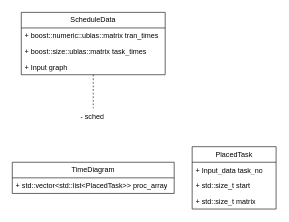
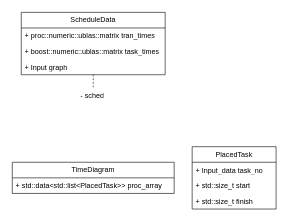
  <mxCell id="0" style=";html=1;" />
  <mxCell id="1" style=";html=1;" parent="0" />
  <mxCell id="2" value="ScheduleData" style="swimlane;fontStyle=0;childLayout=stackLayout;horizontal=1;startSize=26;fillColor=none;horizontalStack=0;resizeParent=1;resizeParentMax=0;resizeLast=0;collapsible=1;marginBottom=0;whiteSpace=wrap;html=1;" parent="1" vertex="1"><mxGeometry x="35" y="20" width="240" height="104" as="geometry" /></mxCell>
- <mxCell id="3" value="+ boost::numeric::ublas::matrix tran_times" style="text;strokeColor=none;fillColor=none;align=left;verticalAlign=top;spacingLeft=4;spacingRight=4;overflow=hidden;rotatable=0;points=[[0,0.5],[1,0.5]];portConstraint=eastwest;whiteSpace=wrap;html=1;" parent="2" vertex="1"><mxGeometry y="26" width="240" height="26" as="geometry" /></mxCell>
- <mxCell id="4" value="+ boost::size::ublas::matrix task_times" style="text;strokeColor=none;fillColor=none;align=left;verticalAlign=top;spacingLeft=4;spacingRight=4;overflow=hidden;rotatable=0;points=[[0,0.5],[1,0.5]];portConstraint=eastwest;whiteSpace=wrap;html=1;" parent="2" vertex="1"><mxGeometry y="52" width="240" height="26" as="geometry" /></mxCell>
+ <mxCell id="3" value="+ proc::numeric::ublas::matrix tran_times" style="text;strokeColor=none;fillColor=none;align=left;verticalAlign=top;spacingLeft=4;spacingRight=4;overflow=hidden;rotatable=0;points=[[0,0.5],[1,0.5]];portConstraint=eastwest;whiteSpace=wrap;html=1;" parent="2" vertex="1"><mxGeometry y="26" width="240" height="26" as="geometry" /></mxCell>
+ <mxCell id="4" value="+ boost::numeric::ublas::matrix task_times" style="text;strokeColor=none;fillColor=none;align=left;verticalAlign=top;spacingLeft=4;spacingRight=4;overflow=hidden;rotatable=0;points=[[0,0.5],[1,0.5]];portConstraint=eastwest;whiteSpace=wrap;html=1;" parent="2" vertex="1"><mxGeometry y="52" width="240" height="26" as="geometry" /></mxCell>
  <mxCell id="5" value="+ Input graph" style="text;strokeColor=none;fillColor=none;align=left;verticalAlign=top;spacingLeft=4;spacingRight=4;overflow=hidden;rotatable=0;points=[[0,0.5],[1,0.5]];portConstraint=eastwest;whiteSpace=wrap;html=1;" parent="2" vertex="1"><mxGeometry y="78" width="240" height="26" as="geometry" /></mxCell>
  <mxCell id="6" value="&lt;div&gt;TimeDiagram&lt;/div&gt;" style="swimlane;fontStyle=0;childLayout=stackLayout;horizontal=1;startSize=26;fillColor=none;horizontalStack=0;resizeParent=1;resizeParentMax=0;resizeLast=0;collapsible=1;marginBottom=0;whiteSpace=wrap;html=1;" parent="1" vertex="1"><mxGeometry x="20" y="270" width="270" height="52" as="geometry" /></mxCell>
- <mxCell id="7" value="+ std::vector&amp;lt;std::list&amp;lt;PlacedTask&amp;gt;&amp;gt; proc_array" style="text;strokeColor=none;fillColor=none;align=left;verticalAlign=top;spacingLeft=4;spacingRight=4;overflow=hidden;rotatable=0;points=[[0,0.5],[1,0.5]];portConstraint=eastwest;whiteSpace=wrap;html=1;" parent="6" vertex="1"><mxGeometry y="26" width="270" height="26" as="geometry" /></mxCell>
+ <mxCell id="7" value="+ std::data&amp;lt;std::list&amp;lt;PlacedTask&amp;gt;&amp;gt; proc_array" style="text;strokeColor=none;fillColor=none;align=left;verticalAlign=top;spacingLeft=4;spacingRight=4;overflow=hidden;rotatable=0;points=[[0,0.5],[1,0.5]];portConstraint=eastwest;whiteSpace=wrap;html=1;" parent="6" vertex="1"><mxGeometry y="26" width="270" height="26" as="geometry" /></mxCell>
  <mxCell id="8" value="" style="endArrow=none;endFill=0;endSize=24;html=1;rounded=0;exitX=0.5;exitY=1;exitDx=0;exitDy=0;entryX=0.5;entryY=0;entryDx=0;entryDy=0;dashed=1;" parent="1" source="2" target="9" edge="1"><mxGeometry width="160" relative="1" as="geometry"><mxPoint x="155" y="92" as="sourcePoint" /><mxPoint x="155" y="180" as="targetPoint" /></mxGeometry></mxCell>
- <mxCell id="9" value="&lt;div&gt;- sched&lt;/div&gt;&lt;div&gt;&lt;br&gt;&lt;/div&gt;" style="text;strokeColor=none;fillColor=none;align=left;verticalAlign=top;spacingLeft=4;spacingRight=4;overflow=hidden;rotatable=0;points=[[0,0.5],[1,0.5]];portConstraint=eastwest;whiteSpace=wrap;html=1;" parent="1" vertex="1"><mxGeometry x="127.5" y="180" width="55" height="26" as="geometry" /></mxCell>
+ <mxCell id="9" value="&lt;div&gt;- sched&lt;/div&gt;&lt;div&gt;&lt;br&gt;&lt;/div&gt;" style="text;strokeColor=none;fillColor=none;align=left;verticalAlign=top;spacingLeft=4;spacingRight=4;overflow=hidden;rotatable=0;points=[[0,0.5],[1,0.5]];portConstraint=eastwest;whiteSpace=wrap;html=1;" parent="1" vertex="1"><mxGeometry x="127.5" y="145" width="55" height="26" as="geometry" /></mxCell>
  <mxCell id="10" value="PlacedTask" style="swimlane;fontStyle=0;childLayout=stackLayout;horizontal=1;startSize=26;fillColor=none;horizontalStack=0;resizeParent=1;resizeParentMax=0;resizeLast=0;collapsible=1;marginBottom=0;whiteSpace=wrap;html=1;" parent="1" vertex="1"><mxGeometry x="320" y="244" width="140" height="104" as="geometry" /></mxCell>
  <mxCell id="11" value="+ Input_data task_no" style="text;strokeColor=none;fillColor=none;align=left;verticalAlign=top;spacingLeft=4;spacingRight=4;overflow=hidden;rotatable=0;points=[[0,0.5],[1,0.5]];portConstraint=eastwest;whiteSpace=wrap;html=1;" parent="10" vertex="1"><mxGeometry y="26" width="140" height="26" as="geometry" /></mxCell>
  <mxCell id="12" value="+ std::size_t start" style="text;strokeColor=none;fillColor=none;align=left;verticalAlign=top;spacingLeft=4;spacingRight=4;overflow=hidden;rotatable=0;points=[[0,0.5],[1,0.5]];portConstraint=eastwest;whiteSpace=wrap;html=1;" parent="10" vertex="1"><mxGeometry y="52" width="140" height="26" as="geometry" /></mxCell>
- <mxCell id="13" value="+ std::size_t matrix" style="text;strokeColor=none;fillColor=none;align=left;verticalAlign=top;spacingLeft=4;spacingRight=4;overflow=hidden;rotatable=0;points=[[0,0.5],[1,0.5]];portConstraint=eastwest;whiteSpace=wrap;html=1;" parent="10" vertex="1"><mxGeometry y="78" width="140" height="26" as="geometry" /></mxCell>
+ <mxCell id="13" value="+ std::size_t finish" style="text;strokeColor=none;fillColor=none;align=left;verticalAlign=top;spacingLeft=4;spacingRight=4;overflow=hidden;rotatable=0;points=[[0,0.5],[1,0.5]];portConstraint=eastwest;whiteSpace=wrap;html=1;" parent="10" vertex="1"><mxGeometry y="78" width="140" height="26" as="geometry" /></mxCell>
